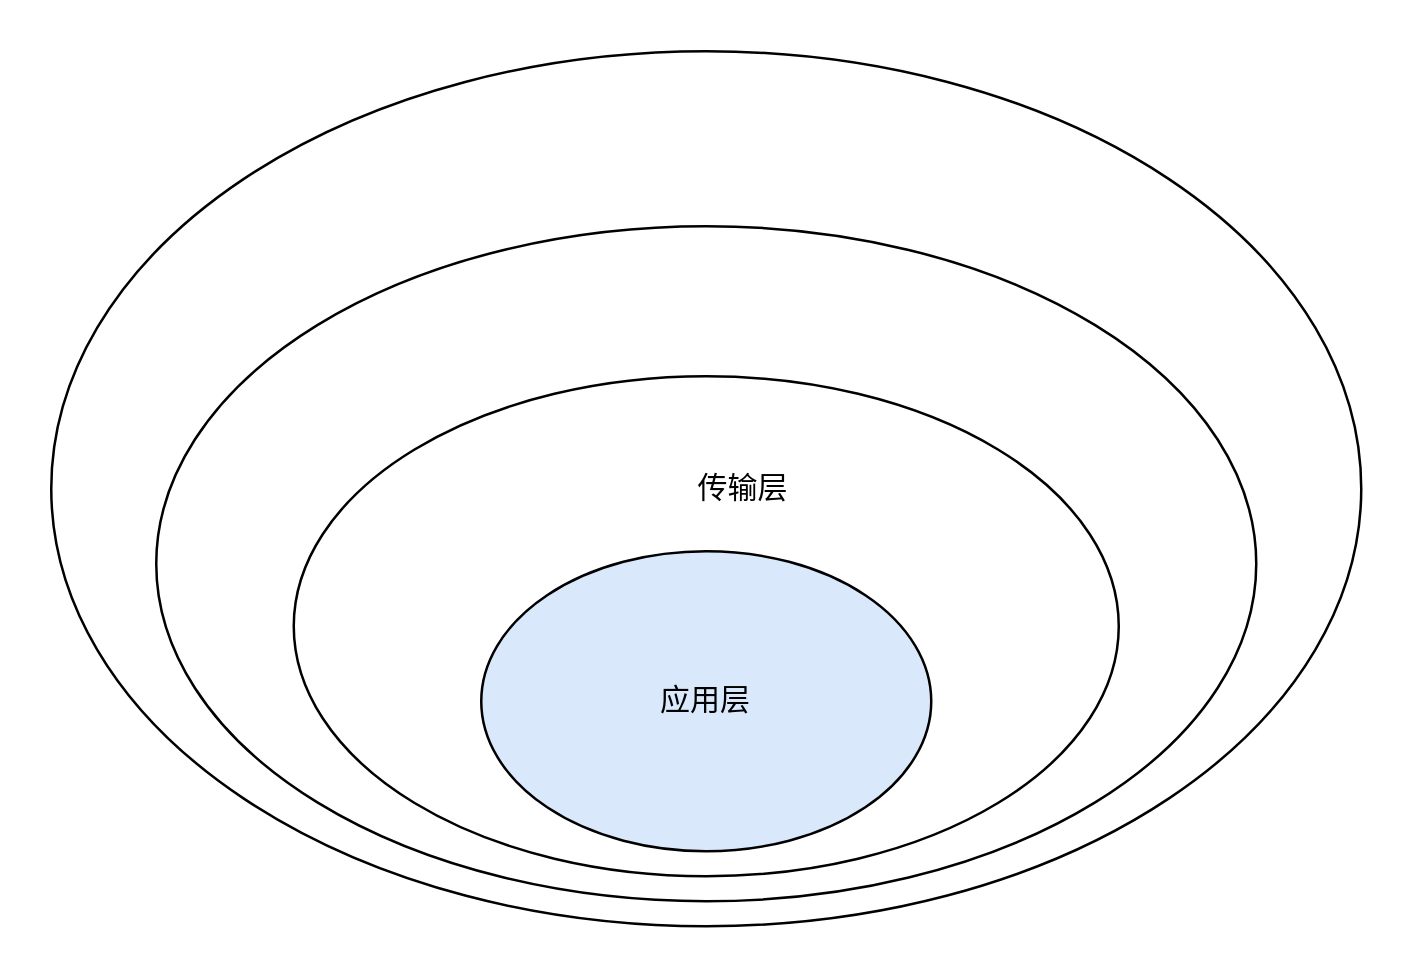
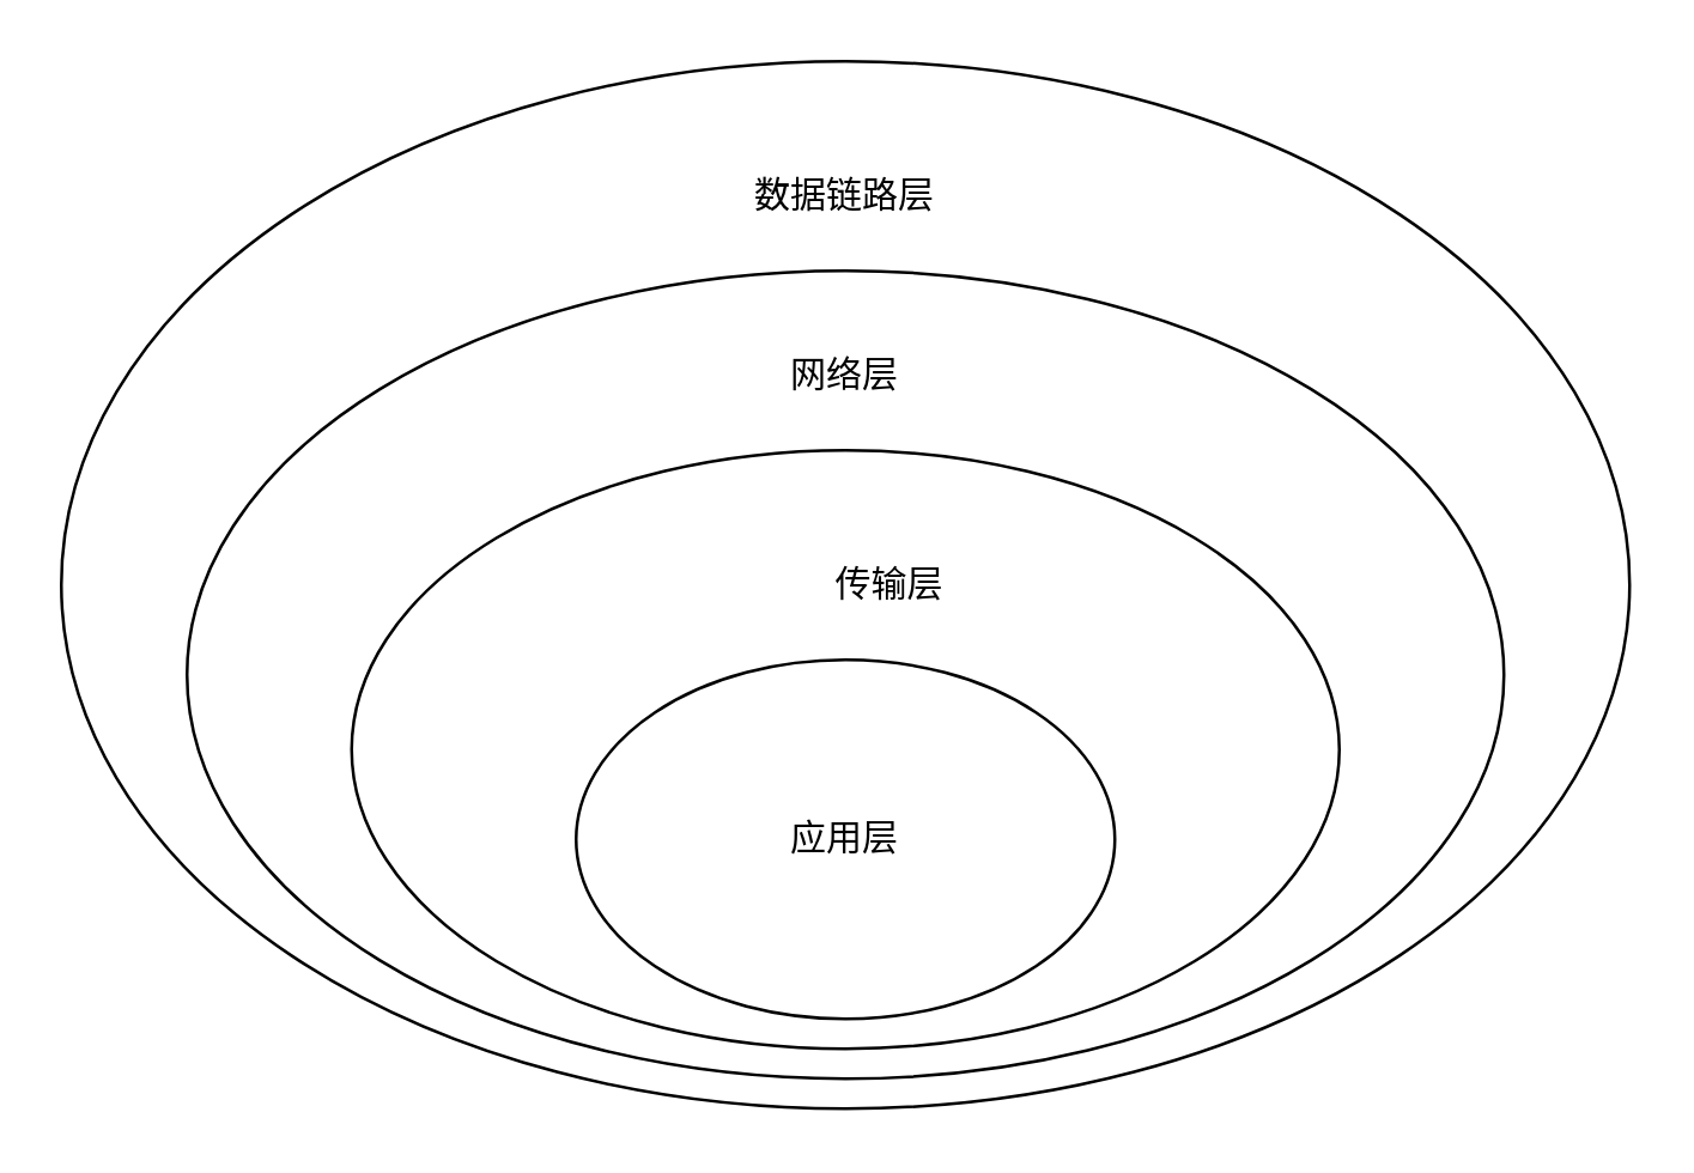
  <mxCell id="0" />
  <mxCell id="1" parent="0" />
  <mxCell id="2" value="" style="ellipse;whiteSpace=wrap;html=1;" vertex="1" parent="1"><mxGeometry x="20" y="20" width="524" height="350" as="geometry" /></mxCell>
  <mxCell id="3" value="" style="ellipse;whiteSpace=wrap;html=1;" vertex="1" parent="1"><mxGeometry x="62" y="90" width="440" height="270" as="geometry" /></mxCell>
  <mxCell id="4" value="" style="ellipse;whiteSpace=wrap;html=1;" vertex="1" parent="1"><mxGeometry x="117" y="150" width="330" height="200" as="geometry" /></mxCell>
- <mxCell id="5" value="应用层" style="ellipse;whiteSpace=wrap;html=1;fillColor=#dae8fc;" vertex="1" parent="1"><mxGeometry x="192" y="220" width="180" height="120" as="geometry" /></mxCell>
+ <mxCell id="5" value="应用层" style="ellipse;whiteSpace=wrap;html=1;" vertex="1" parent="1"><mxGeometry x="192" y="220" width="180" height="120" as="geometry" /></mxCell>
  <mxCell id="6" value="传输层" style="text;html=1;strokeColor=none;fillColor=none;align=center;verticalAlign=middle;whiteSpace=wrap;rounded=0;" vertex="1" parent="1"><mxGeometry x="267" y="180" width="60" height="30" as="geometry" /></mxCell>
+ <mxCell id="7" value="网络层" style="text;html=1;strokeColor=none;fillColor=none;align=center;verticalAlign=middle;whiteSpace=wrap;rounded=0;" vertex="1" parent="1"><mxGeometry x="252" y="110" width="60" height="30" as="geometry" /></mxCell>
+ <mxCell id="8" value="数据链路层" style="text;html=1;strokeColor=none;fillColor=none;align=center;verticalAlign=middle;whiteSpace=wrap;rounded=0;" vertex="1" parent="1"><mxGeometry x="244" y="50" width="76" height="30" as="geometry" /></mxCell>
